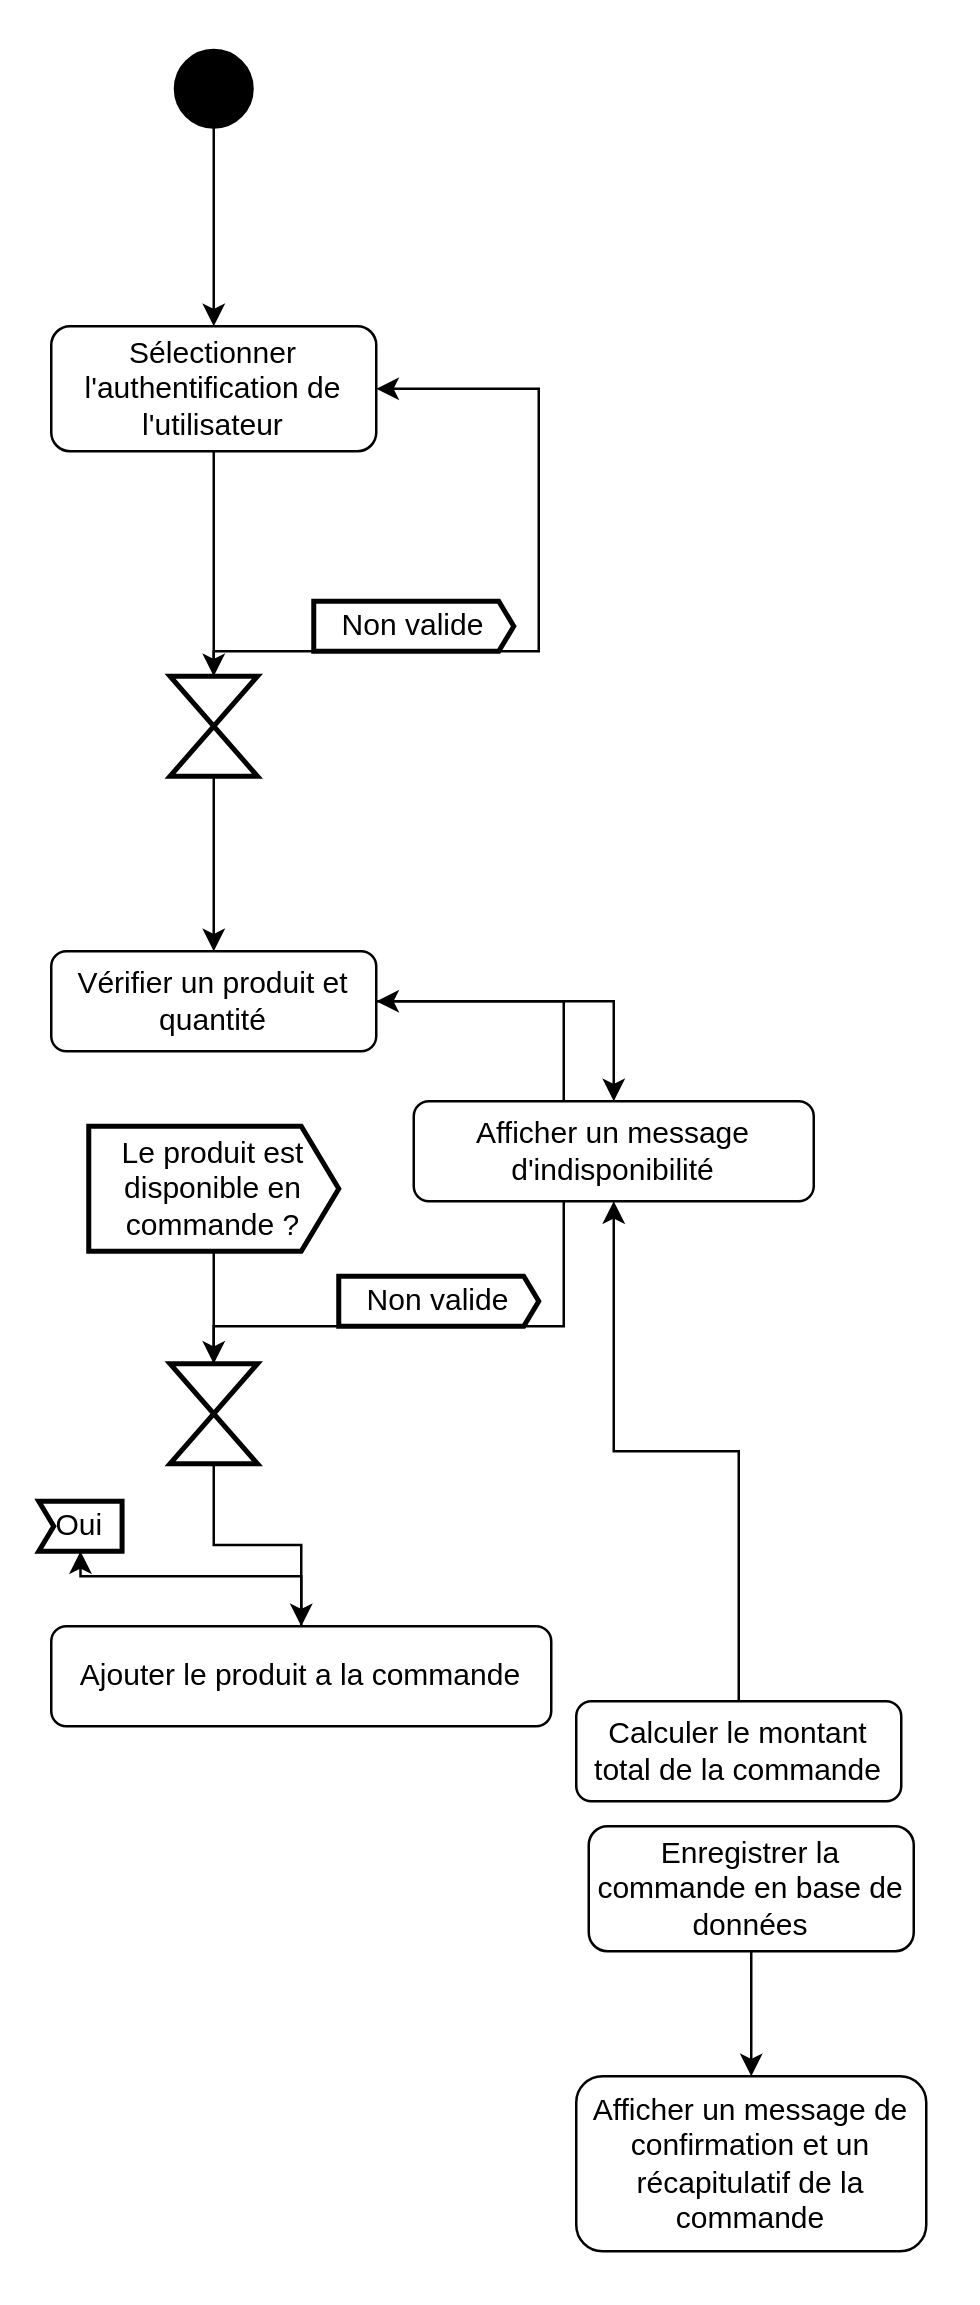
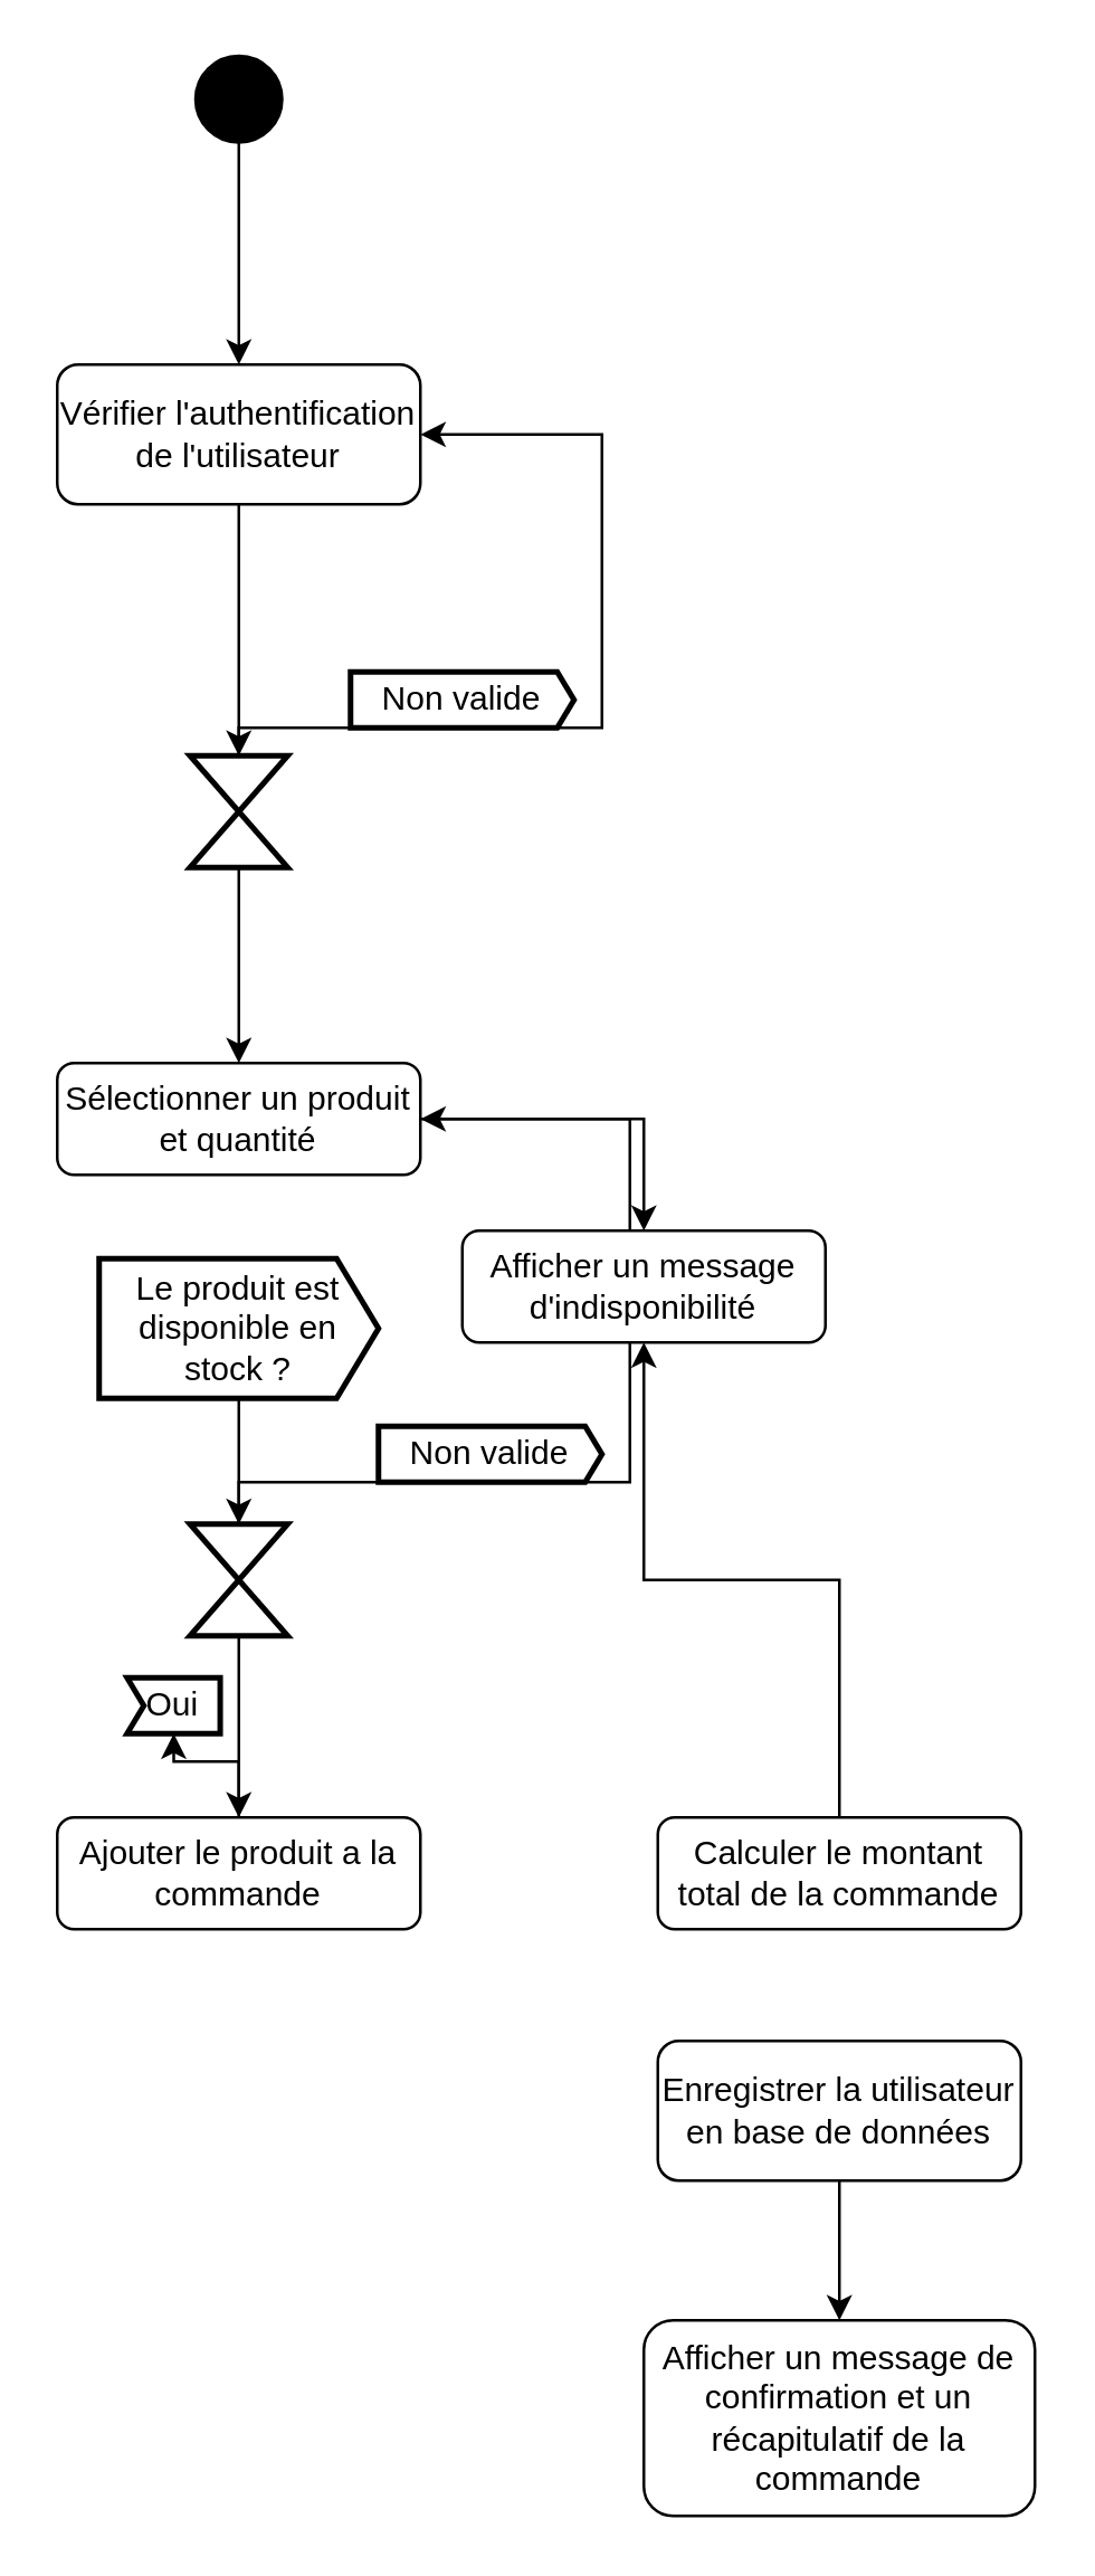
  <mxCell id="0" />
  <mxCell id="1" parent="0" />
  <mxCell id="2" style="edgeStyle=orthogonalEdgeStyle;rounded=0;orthogonalLoop=1;jettySize=auto;html=1;" edge="1" parent="1" source="3"><mxGeometry relative="1" as="geometry"><mxPoint x="85" y="130" as="targetPoint" /></mxGeometry></mxCell>
  <mxCell id="3" value="" style="shape=ellipse;html=1;fillColor=strokeColor;strokeWidth=2;verticalLabelPosition=bottom;verticalAlignment=top;perimeter=ellipsePerimeter;" vertex="1" parent="1"><mxGeometry x="70" y="20" width="30" height="30" as="geometry" /></mxCell>
  <mxCell id="4" style="edgeStyle=orthogonalEdgeStyle;rounded=0;orthogonalLoop=1;jettySize=auto;html=1;" edge="1" parent="1" source="5" target="8"><mxGeometry relative="1" as="geometry"><mxPoint x="85" y="290" as="targetPoint" /></mxGeometry></mxCell>
- <mxCell id="5" value="Sélectionner l'authentification de l'utilisateur" style="shape=rect;html=1;rounded=1;whiteSpace=wrap;align=center;" vertex="1" parent="1"><mxGeometry x="20" y="130" width="130" height="50" as="geometry" /></mxCell>
+ <mxCell id="5" value="Vérifier l'authentification de l'utilisateur" style="shape=rect;html=1;rounded=1;whiteSpace=wrap;align=center;" vertex="1" parent="1"><mxGeometry x="20" y="130" width="130" height="50" as="geometry" /></mxCell>
  <mxCell id="6" style="edgeStyle=orthogonalEdgeStyle;rounded=0;orthogonalLoop=1;jettySize=auto;html=1;" edge="1" parent="1" source="8"><mxGeometry relative="1" as="geometry"><mxPoint x="85" y="380" as="targetPoint" /></mxGeometry></mxCell>
  <mxCell id="7" style="edgeStyle=orthogonalEdgeStyle;rounded=0;orthogonalLoop=1;jettySize=auto;html=1;entryX=1;entryY=0.5;entryDx=0;entryDy=0;" edge="1" parent="1" source="8" target="5"><mxGeometry relative="1" as="geometry"><mxPoint x="245" y="150" as="targetPoint" /><Array as="points"><mxPoint x="85" y="260" /><mxPoint x="215" y="260" /><mxPoint x="215" y="155" /></Array></mxGeometry></mxCell>
  <mxCell id="8" value="" style="html=1;shape=mxgraph.sysml.timeEvent;strokeWidth=2;verticalLabelPosition=bottom;verticalAlignment=top;" vertex="1" parent="1"><mxGeometry x="67.5" y="270" width="35" height="40" as="geometry" /></mxCell>
  <mxCell id="9" value="Non valide" style="html=1;shape=mxgraph.sysml.sendSigAct;strokeWidth=2;whiteSpace=wrap;align=center;" vertex="1" parent="1"><mxGeometry x="125" y="240" width="80" height="20" as="geometry" /></mxCell>
- <mxCell id="10" value="Vérifier un produit et quantité" style="shape=rect;html=1;rounded=1;whiteSpace=wrap;align=center;" vertex="1" parent="1"><mxGeometry x="20" y="380" width="130" height="40" as="geometry" /></mxCell>
- <mxCell id="11" value="Le produit est disponible en commande ?" style="html=1;shape=mxgraph.sysml.sendSigAct;strokeWidth=2;whiteSpace=wrap;align=center;" vertex="1" parent="1"><mxGeometry x="35" y="450" width="100" height="50" as="geometry" /></mxCell>
+ <mxCell id="10" value="Sélectionner un produit et quantité" style="shape=rect;html=1;rounded=1;whiteSpace=wrap;align=center;" vertex="1" parent="1"><mxGeometry x="20" y="380" width="130" height="40" as="geometry" /></mxCell>
+ <mxCell id="11" value="Le produit est disponible en stock ?" style="html=1;shape=mxgraph.sysml.sendSigAct;strokeWidth=2;whiteSpace=wrap;align=center;" vertex="1" parent="1"><mxGeometry x="35" y="450" width="100" height="50" as="geometry" /></mxCell>
  <mxCell id="12" style="edgeStyle=orthogonalEdgeStyle;rounded=0;orthogonalLoop=1;jettySize=auto;html=1;" edge="1" parent="1" source="13" target="14"><mxGeometry relative="1" as="geometry" /></mxCell>
- <mxCell id="13" value="Ajouter le produit a la commande" style="shape=rect;html=1;rounded=1;whiteSpace=wrap;align=center;" vertex="1" parent="1"><mxGeometry x="20" y="650" width="200" height="40" as="geometry" /></mxCell>
- <mxCell id="14" value="Oui" style="html=1;shape=mxgraph.sysml.accEvent;strokeWidth=2;whiteSpace=wrap;align=center;" vertex="1" parent="1"><mxGeometry x="15" y="600" width="33.33" height="20" as="geometry" /></mxCell>
+ <mxCell id="13" value="Ajouter le produit a la commande" style="shape=rect;html=1;rounded=1;whiteSpace=wrap;align=center;" vertex="1" parent="1"><mxGeometry x="20" y="650" width="130" height="40" as="geometry" /></mxCell>
+ <mxCell id="14" value="Oui" style="html=1;shape=mxgraph.sysml.accEvent;strokeWidth=2;whiteSpace=wrap;align=center;" vertex="1" parent="1"><mxGeometry x="45" y="600" width="33.33" height="20" as="geometry" /></mxCell>
  <mxCell id="15" style="edgeStyle=orthogonalEdgeStyle;rounded=0;orthogonalLoop=1;jettySize=auto;html=1;" edge="1" parent="1" source="10" target="21"><mxGeometry relative="1" as="geometry" /></mxCell>
  <mxCell id="16" style="edgeStyle=orthogonalEdgeStyle;rounded=0;orthogonalLoop=1;jettySize=auto;html=1;entryX=0.5;entryY=0;entryDx=0;entryDy=0;" edge="1" parent="1" source="18" target="13"><mxGeometry relative="1" as="geometry" /></mxCell>
  <mxCell id="17" style="edgeStyle=orthogonalEdgeStyle;rounded=0;orthogonalLoop=1;jettySize=auto;html=1;entryX=1;entryY=0.5;entryDx=0;entryDy=0;" edge="1" parent="1" source="18" target="10"><mxGeometry relative="1" as="geometry"><Array as="points"><mxPoint x="85" y="530" /><mxPoint x="225" y="530" /><mxPoint x="225" y="400" /></Array></mxGeometry></mxCell>
  <mxCell id="18" value="" style="html=1;shape=mxgraph.sysml.timeEvent;strokeWidth=2;verticalLabelPosition=bottom;verticalAlignment=top;" vertex="1" parent="1"><mxGeometry x="67.5" y="545" width="35" height="40" as="geometry" /></mxCell>
  <mxCell id="19" style="edgeStyle=orthogonalEdgeStyle;rounded=0;orthogonalLoop=1;jettySize=auto;html=1;entryX=0.5;entryY=0;entryDx=0;entryDy=0;entryPerimeter=0;" edge="1" parent="1" source="11" target="18"><mxGeometry relative="1" as="geometry" /></mxCell>
  <mxCell id="20" value="Non valide" style="html=1;shape=mxgraph.sysml.sendSigAct;strokeWidth=2;whiteSpace=wrap;align=center;" vertex="1" parent="1"><mxGeometry x="135" y="510" width="80" height="20" as="geometry" /></mxCell>
- <mxCell id="21" value="Afficher un message d'indisponibilité" style="shape=rect;html=1;rounded=1;whiteSpace=wrap;align=center;" vertex="1" parent="1"><mxGeometry x="165" y="440" width="160" height="40" as="geometry" /></mxCell>
+ <mxCell id="21" value="Afficher un message d'indisponibilité" style="shape=rect;html=1;rounded=1;whiteSpace=wrap;align=center;" vertex="1" parent="1"><mxGeometry x="165" y="440" width="130" height="40" as="geometry" /></mxCell>
  <mxCell id="22" style="edgeStyle=orthogonalEdgeStyle;rounded=0;orthogonalLoop=1;jettySize=auto;html=1;" edge="1" parent="1" source="23" target="21"><mxGeometry relative="1" as="geometry" /></mxCell>
- <mxCell id="23" value="Calculer le montant total de la commande" style="shape=rect;html=1;rounded=1;whiteSpace=wrap;align=center;" vertex="1" parent="1"><mxGeometry x="230" y="680" width="130" height="40" as="geometry" /></mxCell>
+ <mxCell id="23" value="Calculer le montant total de la commande" style="shape=rect;html=1;rounded=1;whiteSpace=wrap;align=center;" vertex="1" parent="1"><mxGeometry x="235" y="650" width="130" height="40" as="geometry" /></mxCell>
  <mxCell id="24" style="edgeStyle=orthogonalEdgeStyle;rounded=0;orthogonalLoop=1;jettySize=auto;html=1;" edge="1" parent="1" source="25" target="26"><mxGeometry relative="1" as="geometry" /></mxCell>
- <mxCell id="25" value="Enregistrer la commande en base de données" style="shape=rect;html=1;rounded=1;whiteSpace=wrap;align=center;" vertex="1" parent="1"><mxGeometry x="235" y="730" width="130" height="50" as="geometry" /></mxCell>
+ <mxCell id="25" value="Enregistrer la utilisateur en base de données" style="shape=rect;html=1;rounded=1;whiteSpace=wrap;align=center;" vertex="1" parent="1"><mxGeometry x="235" y="730" width="130" height="50" as="geometry" /></mxCell>
  <mxCell id="26" value="Afficher un message de confirmation et un récapitulatif de la commande" style="shape=rect;html=1;rounded=1;whiteSpace=wrap;align=center;" vertex="1" parent="1"><mxGeometry x="230" y="830" width="140" height="70" as="geometry" /></mxCell>
